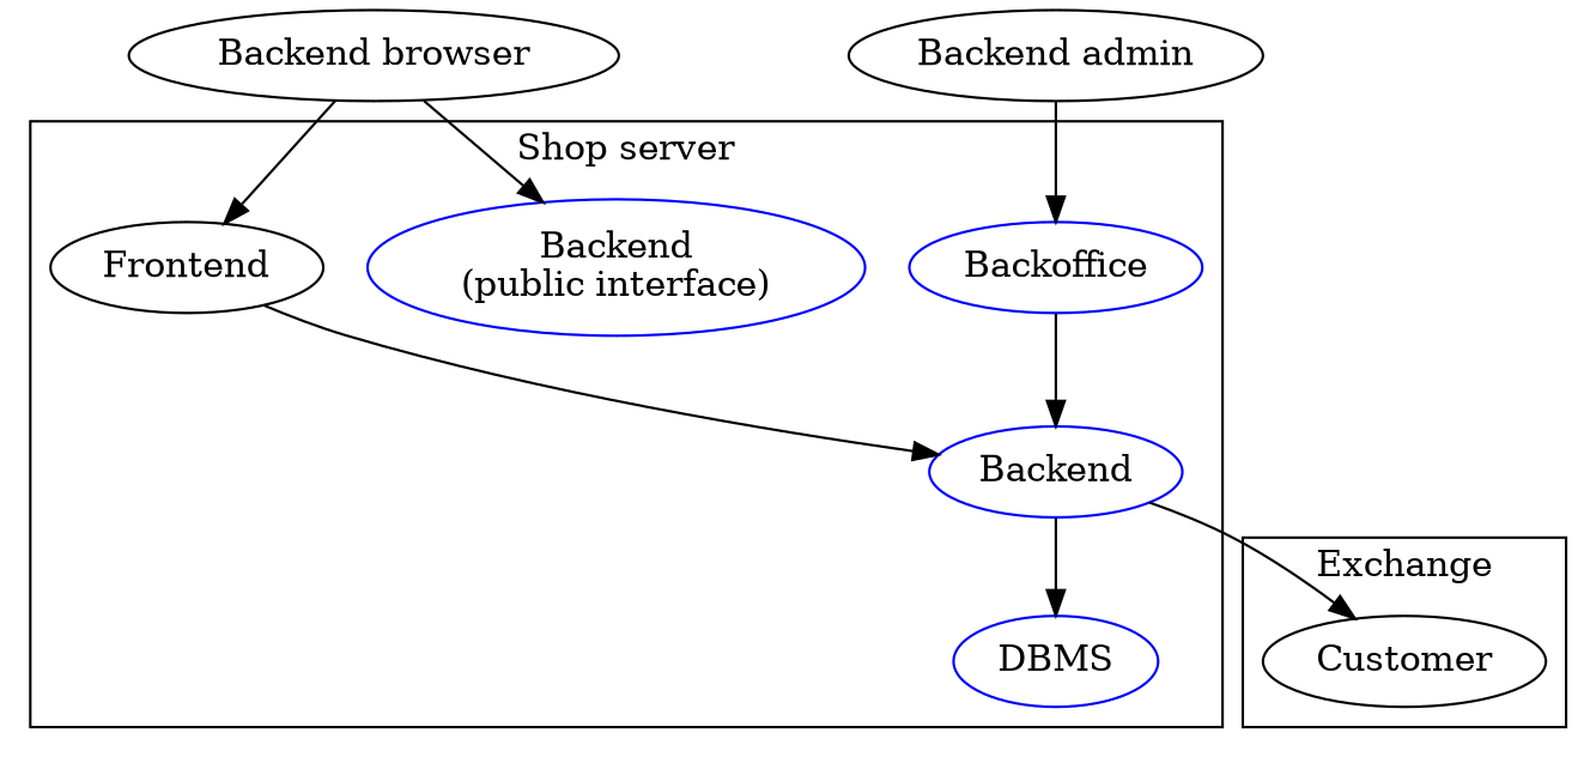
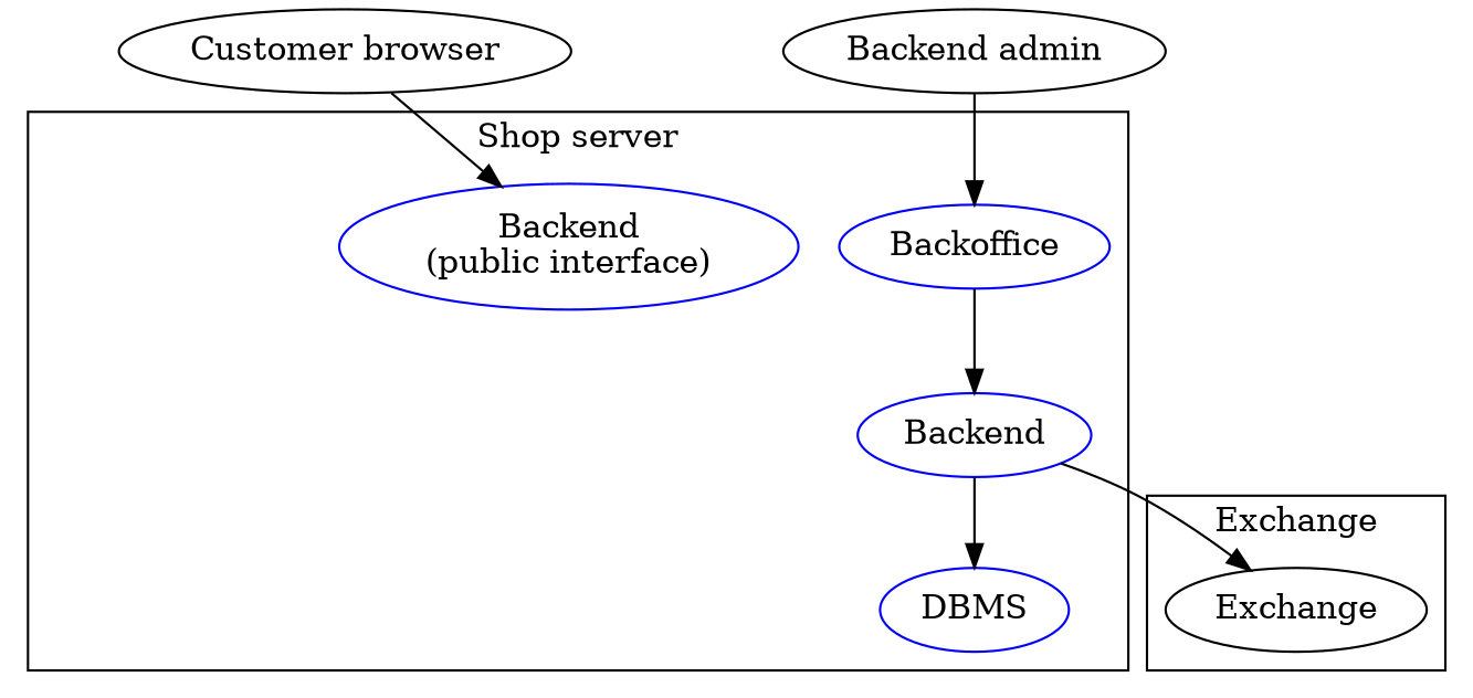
  digraph {
    Backend [color=blue]
    n2 [color=blue label="Backend\n(public interface)"]
-   Frontend
    Backoffice [color=blue]
    DBMS [color=blue]
-   Exchange [label=Customer]
-   n7 [label="Backend browser"]
+   Exchange
+   n7 [label="Customer browser"]
    n8 [label="Backend admin"]
    subgraph cluster_1 {
      label="Shop server"
      Backend
      n2
-     Frontend
      Backoffice
      DBMS
    }
    subgraph cluster_2 {
      label=Exchange
      Exchange
    }
    Backend -> DBMS
    Backend -> Exchange
-   Frontend -> Backend
    Backoffice -> Backend
    n7 -> n2
-   n7 -> Frontend
    n8 -> Backoffice
  }
